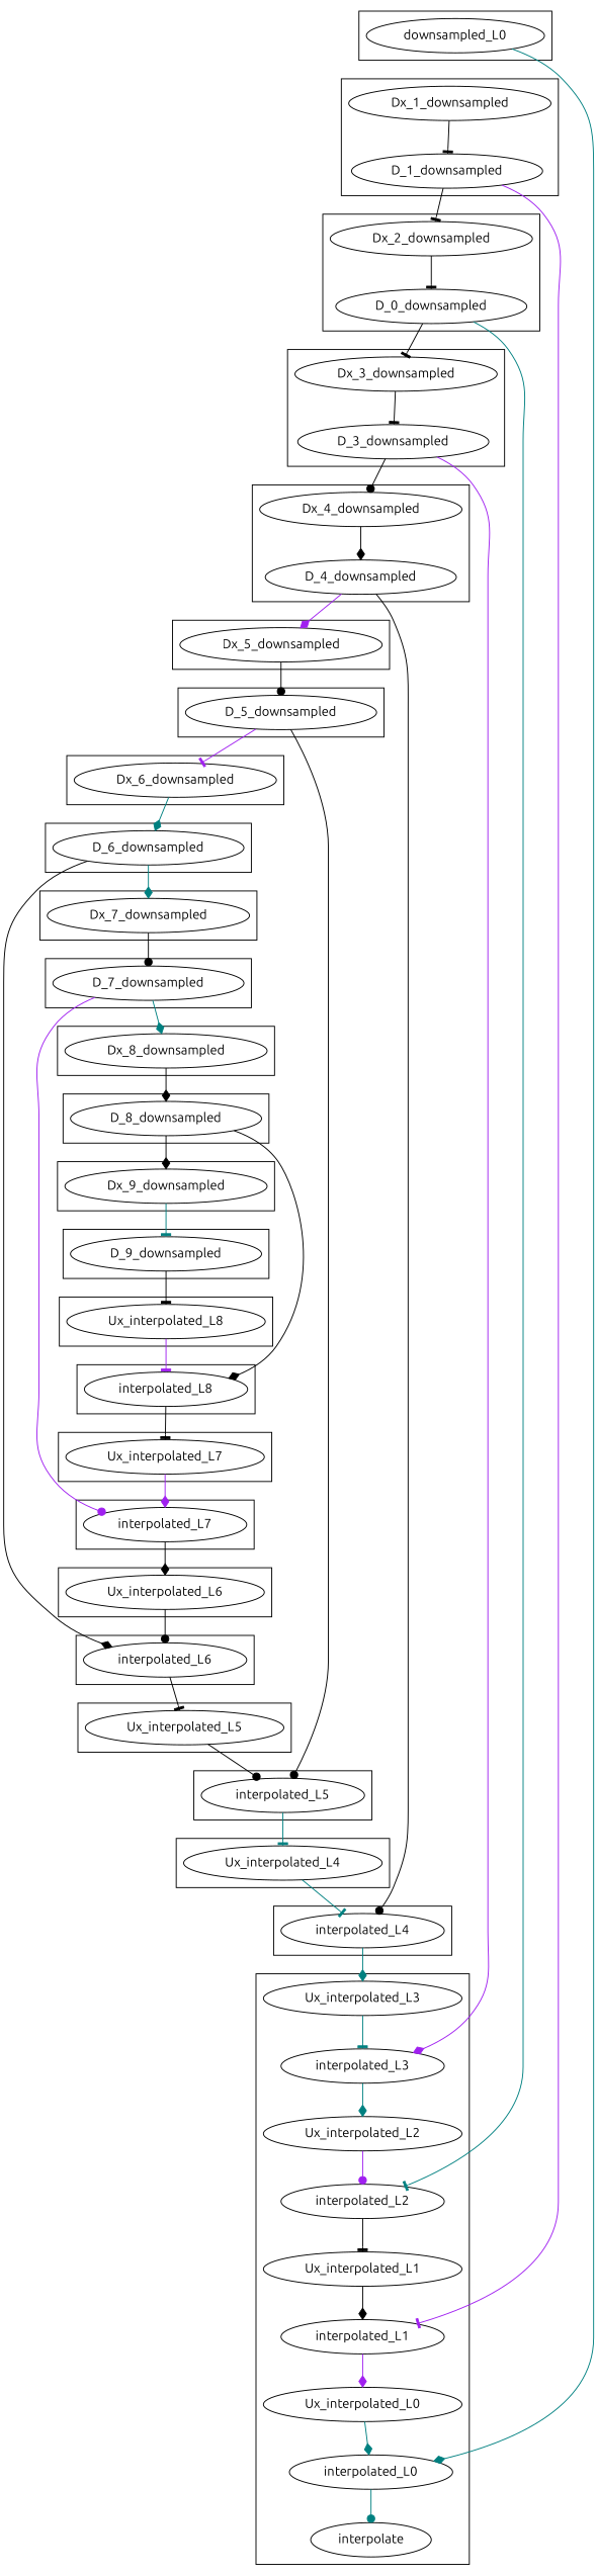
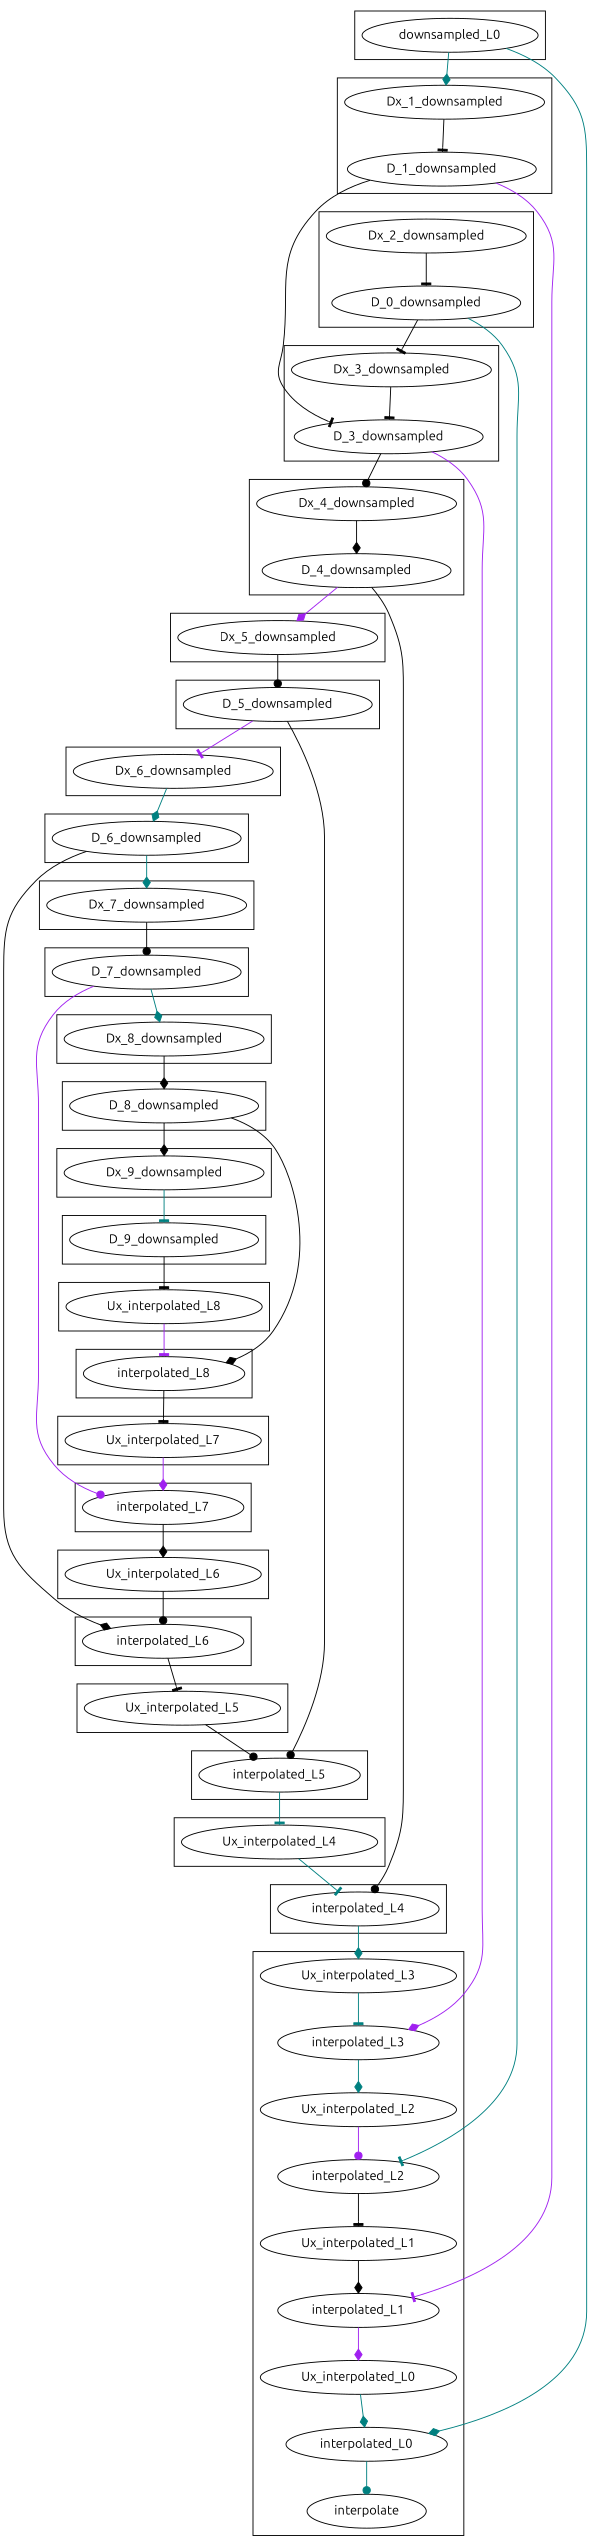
  digraph {
    fontname=Ubuntu
    node [fontname=Ubuntu]
    edge [arrowhead=diamond color=black fontname=Ubuntu]
    Dx_3_downsampled [height=0.51389 width=3.0278]
    D_3_downsampled [height=0.51389 width=2.8611]
    interpolated_L6 [height=0.51389 width=2.4444]
    Ux_interpolated_L3 [height=0.51389 width=2.9722]
    interpolated_L3 [height=0.51389 width=2.4444]
    Ux_interpolated_L2 [height=0.51389 width=2.9722]
    interpolated_L2 [height=0.51389 width=2.4444]
    Ux_interpolated_L1 [height=0.51389 width=2.9722]
    interpolated_L1 [height=0.51389 width=2.4444]
    Ux_interpolated_L0 [height=0.51389 width=2.9722]
    interpolated_L0 [height=0.51389 width=2.4444]
    interpolate [height=0.51389 width=1.8056]
    D_5_downsampled [height=0.51389 width=2.8611]
    Ux_interpolated_L5 [height=0.51389 width=2.9722]
    Ux_interpolated_L4 [height=0.51389 width=2.9722]
    Dx_2_downsampled [height=0.51389 width=3.0278]
    n17 [height=0.51389 label=D_0_downsampled width=2.8611]
    Dx_5_downsampled [height=0.51389 width=3.0278]
    Dx_9_downsampled [height=0.51389 width=3.0278]
    interpolated_L8 [height=0.51389 width=2.4444]
    D_9_downsampled [height=0.51389 width=2.8611]
    downsampled_L0 [height=0.51389 width=2.6667]
    Ux_interpolated_L6 [height=0.51389 width=2.9722]
    Dx_6_downsampled [height=0.51389 width=3.0278]
    Dx_1_downsampled [height=0.51389 width=3.0278]
    D_1_downsampled [height=0.51389 width=2.8611]
    Ux_interpolated_L8 [height=0.51389 width=2.9722]
    Ux_interpolated_L7 [height=0.51389 width=2.9722]
    interpolated_L7 [height=0.51389 width=2.4444]
    Dx_4_downsampled [height=0.51389 width=3.0278]
    D_4_downsampled [height=0.51389 width=2.8611]
    D_6_downsampled [height=0.51389 width=2.8611]
    Dx_7_downsampled [height=0.51389 width=3.0278]
    Dx_8_downsampled [height=0.51389 width=3.0278]
    interpolated_L4 [height=0.51389 width=2.4444]
    D_8_downsampled [height=0.51389 width=2.8611]
    interpolated_L5 [height=0.51389 width=2.4444]
    D_7_downsampled [height=0.51389 width=2.8611]
    subgraph cluster_1 {
      Dx_3_downsampled
      D_3_downsampled
    }
    subgraph cluster_2 {
      interpolated_L6
    }
    subgraph cluster_3 {
      Ux_interpolated_L3
      interpolated_L3
      Ux_interpolated_L2
      interpolated_L2
      Ux_interpolated_L1
      interpolated_L1
      Ux_interpolated_L0
      interpolated_L0
      interpolate
    }
    subgraph cluster_4 {
      D_5_downsampled
    }
    subgraph cluster_5 {
      Ux_interpolated_L5
    }
    subgraph cluster_6 {
      Ux_interpolated_L4
    }
    subgraph cluster_7 {
      Dx_2_downsampled
      n17
    }
    subgraph cluster_8 {
      Dx_5_downsampled
    }
    subgraph cluster_9 {
      Dx_9_downsampled
    }
    subgraph cluster_10 {
      interpolated_L8
    }
    subgraph cluster_11 {
      D_9_downsampled
    }
    subgraph cluster_12 {
      downsampled_L0
    }
    subgraph cluster_13 {
      Ux_interpolated_L6
    }
    subgraph cluster_14 {
      Dx_6_downsampled
    }
    subgraph cluster_15 {
      Dx_1_downsampled
      D_1_downsampled
    }
    subgraph cluster_16 {
      Ux_interpolated_L8
    }
    subgraph cluster_17 {
      Ux_interpolated_L7
    }
    subgraph cluster_18 {
      interpolated_L7
    }
    subgraph cluster_19 {
      Dx_4_downsampled
      D_4_downsampled
    }
    subgraph cluster_20 {
      D_6_downsampled
    }
    subgraph cluster_21 {
      Dx_7_downsampled
    }
    subgraph cluster_22 {
      Dx_8_downsampled
    }
    subgraph cluster_23 {
      interpolated_L4
    }
    subgraph cluster_24 {
      D_8_downsampled
    }
    subgraph cluster_25 {
      interpolated_L5
    }
    subgraph cluster_26 {
      D_7_downsampled
    }
    Dx_3_downsampled -> D_3_downsampled [arrowhead=tee]
    D_3_downsampled -> interpolated_L3 [color=purple]
    D_3_downsampled -> Dx_4_downsampled [arrowhead=dot]
    interpolated_L6 -> Ux_interpolated_L5 [arrowhead=tee]
    Ux_interpolated_L3 -> interpolated_L3 [arrowhead=tee color=teal]
    interpolated_L3 -> Ux_interpolated_L2 [color=teal]
    Ux_interpolated_L2 -> interpolated_L2 [arrowhead=dot color=purple]
    interpolated_L2 -> Ux_interpolated_L1 [arrowhead=tee]
    Ux_interpolated_L1 -> interpolated_L1
    interpolated_L1 -> Ux_interpolated_L0 [color=purple]
    Ux_interpolated_L0 -> interpolated_L0 [color=teal]
    interpolated_L0 -> interpolate [arrowhead=dot color=teal]
    D_5_downsampled -> Dx_6_downsampled [arrowhead=tee color=purple]
    D_5_downsampled -> interpolated_L5 [arrowhead=dot]
    Ux_interpolated_L5 -> interpolated_L5 [arrowhead=dot]
    Ux_interpolated_L4 -> interpolated_L4 [arrowhead=tee color=teal]
    Dx_2_downsampled -> n17 [arrowhead=tee]
    n17 -> Dx_3_downsampled [arrowhead=tee]
    n17 -> interpolated_L2 [arrowhead=tee color=teal]
    Dx_5_downsampled -> D_5_downsampled [arrowhead=dot]
    Dx_9_downsampled -> D_9_downsampled [arrowhead=tee color=teal]
    interpolated_L8 -> Ux_interpolated_L7 [arrowhead=tee]
    D_9_downsampled -> Ux_interpolated_L8 [arrowhead=tee]
    downsampled_L0 -> interpolated_L0 [color=teal]
+   downsampled_L0 -> Dx_1_downsampled [color=teal]
    Ux_interpolated_L6 -> interpolated_L6 [arrowhead=dot]
    Dx_6_downsampled -> D_6_downsampled [color=teal]
    Dx_1_downsampled -> D_1_downsampled [arrowhead=tee]
    D_1_downsampled -> interpolated_L1 [arrowhead=tee color=purple]
-   D_1_downsampled -> Dx_2_downsampled [arrowhead=tee]
+   D_1_downsampled -> D_3_downsampled [arrowhead=tee]
    Ux_interpolated_L8 -> interpolated_L8 [arrowhead=tee color=purple]
    Ux_interpolated_L7 -> interpolated_L7 [color=purple]
    interpolated_L7 -> Ux_interpolated_L6
    Dx_4_downsampled -> D_4_downsampled
    D_4_downsampled -> Dx_5_downsampled [color=purple]
    D_4_downsampled -> interpolated_L4 [arrowhead=dot]
    D_6_downsampled -> interpolated_L6
    D_6_downsampled -> Dx_7_downsampled [color=teal]
    Dx_7_downsampled -> D_7_downsampled [arrowhead=dot]
    Dx_8_downsampled -> D_8_downsampled
    interpolated_L4 -> Ux_interpolated_L3 [color=teal]
    D_8_downsampled -> Dx_9_downsampled
    D_8_downsampled -> interpolated_L8
    interpolated_L5 -> Ux_interpolated_L4 [arrowhead=tee color=teal]
    D_7_downsampled -> interpolated_L7 [arrowhead=dot color=purple]
    D_7_downsampled -> Dx_8_downsampled [color=teal]
  }
